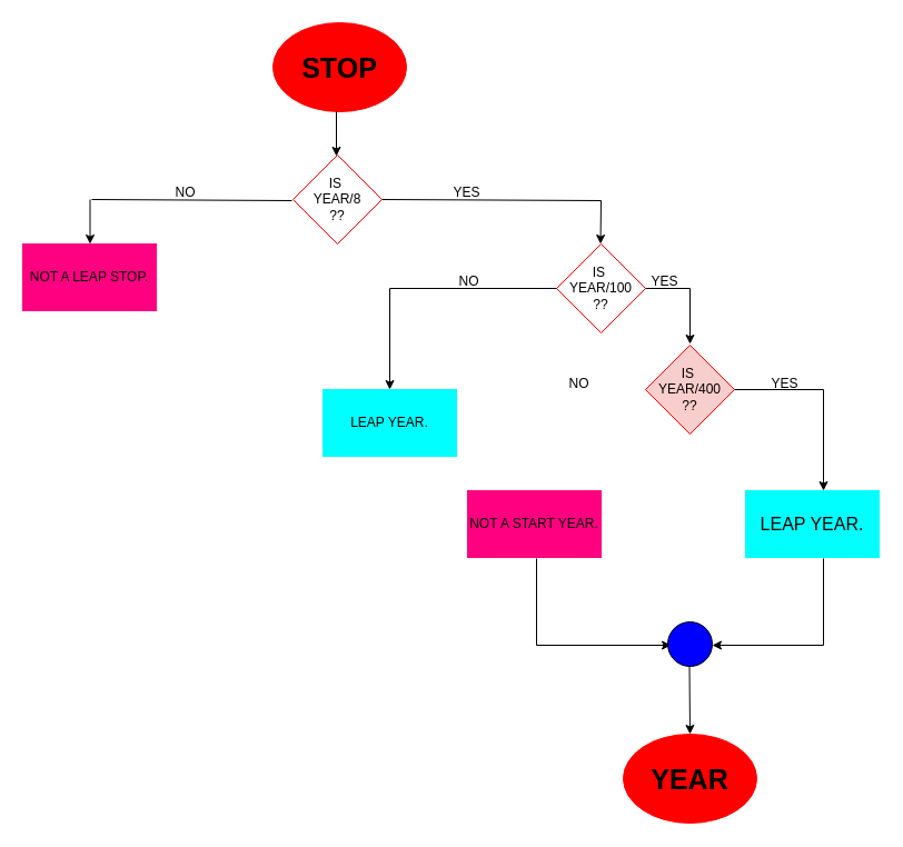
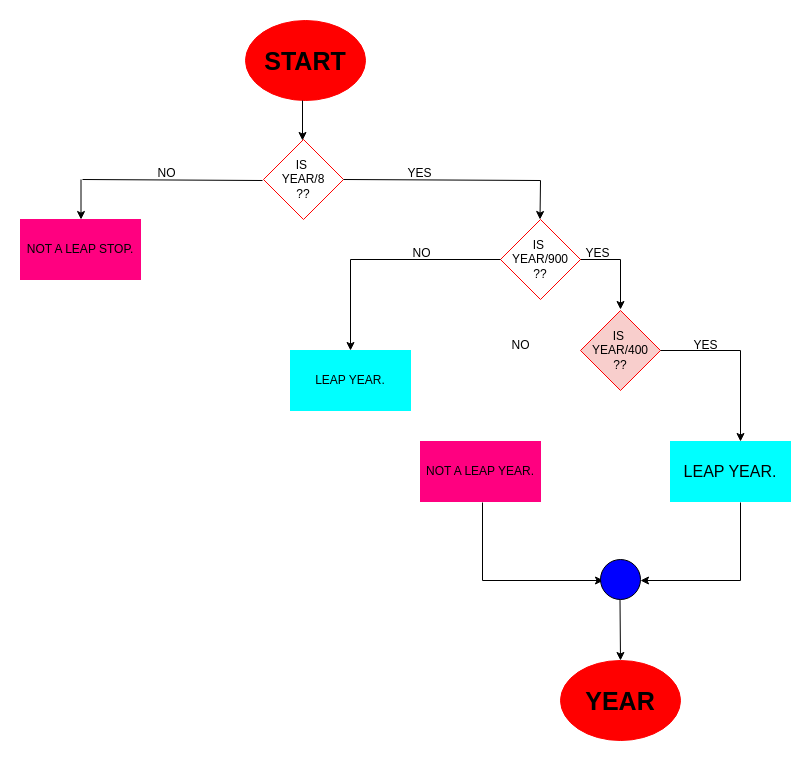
  <mxCell id="0" />
  <mxCell id="1" parent="0" />
- <mxCell id="2" value="&lt;b&gt;&lt;font style=&quot;font-size: 25px;&quot;&gt;STOP&lt;/font&gt;&lt;/b&gt;" style="ellipse;whiteSpace=wrap;html=1;strokeColor=#FF0000;fillColor=#FF0000;" vertex="1" parent="1"><mxGeometry x="245" y="20" width="120" height="80" as="geometry" /></mxCell>
+ <mxCell id="2" value="&lt;b&gt;&lt;font style=&quot;font-size: 25px;&quot;&gt;START&lt;/font&gt;&lt;/b&gt;" style="ellipse;whiteSpace=wrap;html=1;strokeColor=#FF0000;fillColor=#FF0000;" vertex="1" parent="1"><mxGeometry x="245" y="20" width="120" height="80" as="geometry" /></mxCell>
  <mxCell id="3" value="" style="endArrow=classic;html=1;rounded=0;exitX=0.5;exitY=1;exitDx=0;exitDy=0;" edge="1" parent="1"><mxGeometry width="50" height="50" relative="1" as="geometry"><mxPoint x="302" y="100" as="sourcePoint" /><mxPoint x="302" y="140" as="targetPoint" /></mxGeometry></mxCell>
  <mxCell id="4" value="IS&amp;nbsp;&lt;div&gt;YEAR/8&lt;/div&gt;&lt;div&gt;??&lt;/div&gt;" style="rhombus;whiteSpace=wrap;html=1;strokeColor=#FF0000;" vertex="1" parent="1"><mxGeometry x="263" y="139" width="80" height="80" as="geometry" /></mxCell>
  <mxCell id="5" value="" style="endArrow=classic;html=1;rounded=0;" edge="1" parent="1"><mxGeometry width="50" height="50" relative="1" as="geometry"><mxPoint x="540" y="180" as="sourcePoint" /><mxPoint x="539.5" y="219" as="targetPoint" /></mxGeometry></mxCell>
  <mxCell id="6" value="" style="endArrow=classic;html=1;rounded=0;" edge="1" parent="1"><mxGeometry width="50" height="50" relative="1" as="geometry"><mxPoint x="80.5" y="179" as="sourcePoint" /><mxPoint x="80.5" y="219" as="targetPoint" /></mxGeometry></mxCell>
  <mxCell id="7" value="" style="edgeStyle=orthogonalEdgeStyle;rounded=0;orthogonalLoop=1;jettySize=auto;html=1;" edge="1" parent="1"><mxGeometry relative="1" as="geometry"><mxPoint x="579" y="259" as="sourcePoint" /><mxPoint x="620" y="309" as="targetPoint" /><Array as="points"><mxPoint x="620" y="259" /></Array></mxGeometry></mxCell>
- <mxCell id="8" value="IS&amp;nbsp;&lt;div&gt;YEAR/100&lt;div&gt;??&lt;/div&gt;&lt;/div&gt;" style="rhombus;whiteSpace=wrap;html=1;strokeColor=#FF0000;" vertex="1" parent="1"><mxGeometry x="500" y="219" width="80" height="80" as="geometry" /></mxCell>
+ <mxCell id="8" value="IS&amp;nbsp;&lt;div&gt;YEAR/900&lt;div&gt;??&lt;/div&gt;&lt;/div&gt;" style="rhombus;whiteSpace=wrap;html=1;strokeColor=#FF0000;" vertex="1" parent="1"><mxGeometry x="500" y="219" width="80" height="80" as="geometry" /></mxCell>
  <mxCell id="9" value="" style="edgeStyle=orthogonalEdgeStyle;rounded=0;orthogonalLoop=1;jettySize=auto;html=1;exitX=0;exitY=0.5;exitDx=0;exitDy=0;" edge="1" parent="1" source="8" target="13"><mxGeometry relative="1" as="geometry" /></mxCell>
  <mxCell id="10" value="NOT A LEAP STOP." style="rounded=0;whiteSpace=wrap;html=1;fillColor=#FF0080;strokeColor=#FF0080;" vertex="1" parent="1"><mxGeometry x="20" y="219" width="120" height="60" as="geometry" /></mxCell>
  <mxCell id="11" value="" style="endArrow=none;html=1;rounded=0;exitX=1;exitY=0.5;exitDx=0;exitDy=0;" edge="1" parent="1" source="4"><mxGeometry width="50" height="50" relative="1" as="geometry"><mxPoint x="350" y="180" as="sourcePoint" /><mxPoint x="540" y="180" as="targetPoint" /></mxGeometry></mxCell>
  <mxCell id="12" value="" style="endArrow=none;html=1;rounded=0;exitX=1;exitY=0.5;exitDx=0;exitDy=0;" edge="1" parent="1"><mxGeometry width="50" height="50" relative="1" as="geometry"><mxPoint x="82" y="179" as="sourcePoint" /><mxPoint x="262" y="180" as="targetPoint" /></mxGeometry></mxCell>
  <mxCell id="13" value="LEAP YEAR." style="rounded=0;whiteSpace=wrap;html=1;fillColor=#00FFFF;strokeColor=#00FFFF;" vertex="1" parent="1"><mxGeometry x="290" y="350" width="120" height="60" as="geometry" /></mxCell>
  <mxCell id="14" value="&lt;div&gt;IS&amp;nbsp;&lt;/div&gt;YEAR/400&lt;div&gt;??&lt;/div&gt;" style="rhombus;whiteSpace=wrap;html=1;strokeColor=#FF0000;fillColor=#f8cecc;" vertex="1" parent="1"><mxGeometry x="580" y="310" width="80" height="80" as="geometry" /></mxCell>
- <mxCell id="15" value="NOT A START YEAR." style="rounded=0;whiteSpace=wrap;html=1;fillColor=#FF0080;strokeColor=#FF0080;" vertex="1" parent="1"><mxGeometry x="420" y="441" width="120" height="60" as="geometry" /></mxCell>
+ <mxCell id="15" value="NOT A LEAP YEAR." style="rounded=0;whiteSpace=wrap;html=1;fillColor=#FF0080;strokeColor=#FF0080;" vertex="1" parent="1"><mxGeometry x="420" y="441" width="120" height="60" as="geometry" /></mxCell>
  <mxCell id="16" value="&lt;font style=&quot;font-size: 16px;&quot;&gt;LEAP YEAR.&lt;/font&gt;" style="rounded=0;whiteSpace=wrap;html=1;fillColor=#00FFFF;strokeColor=#00FFFF;" vertex="1" parent="1"><mxGeometry x="670" y="441" width="120" height="60" as="geometry" /></mxCell>
  <mxCell id="17" value="" style="edgeStyle=orthogonalEdgeStyle;rounded=0;orthogonalLoop=1;jettySize=auto;html=1;exitX=1;exitY=0.5;exitDx=0;exitDy=0;" edge="1" parent="1" target="16" source="14"><mxGeometry relative="1" as="geometry"><mxPoint x="710" y="330" as="sourcePoint" /><Array as="points"><mxPoint x="740" y="350" /></Array></mxGeometry></mxCell>
  <mxCell id="18" value="" style="endArrow=classic;html=1;rounded=0;" edge="1" parent="1"><mxGeometry width="50" height="50" relative="1" as="geometry"><mxPoint x="482" y="580" as="sourcePoint" /><mxPoint x="603" y="580" as="targetPoint" /></mxGeometry></mxCell>
  <mxCell id="19" value="" style="endArrow=classic;html=1;rounded=0;" edge="1" parent="1"><mxGeometry width="50" height="50" relative="1" as="geometry"><mxPoint x="740" y="580" as="sourcePoint" /><mxPoint x="640" y="580" as="targetPoint" /></mxGeometry></mxCell>
  <mxCell id="20" value="" style="endArrow=none;html=1;rounded=0;" edge="1" parent="1"><mxGeometry width="50" height="50" relative="1" as="geometry"><mxPoint x="482" y="580" as="sourcePoint" /><mxPoint x="482" y="502" as="targetPoint" /></mxGeometry></mxCell>
  <mxCell id="21" value="" style="endArrow=none;html=1;rounded=0;" edge="1" parent="1"><mxGeometry width="50" height="50" relative="1" as="geometry"><mxPoint x="740" y="580" as="sourcePoint" /><mxPoint x="740" y="502" as="targetPoint" /></mxGeometry></mxCell>
  <mxCell id="22" value="" style="ellipse;whiteSpace=wrap;html=1;aspect=fixed;fillColor=#0000FF;" vertex="1" parent="1"><mxGeometry x="600" y="559" width="40" height="40" as="geometry" /></mxCell>
  <mxCell id="23" value="" style="endArrow=classic;html=1;rounded=0;" edge="1" parent="1"><mxGeometry width="50" height="50" relative="1" as="geometry"><mxPoint x="619.5" y="599" as="sourcePoint" /><mxPoint x="620" y="660" as="targetPoint" /></mxGeometry></mxCell>
  <mxCell id="24" value="&lt;b&gt;&lt;font style=&quot;font-size: 25px;&quot;&gt;YEAR&lt;/font&gt;&lt;/b&gt;" style="ellipse;whiteSpace=wrap;html=1;fillColor=#FF0000;strokeColor=#FF0000;" vertex="1" parent="1"><mxGeometry x="560" y="660" width="120" height="80" as="geometry" /></mxCell>
  <mxCell id="25" value="YES" style="text;html=1;align=center;verticalAlign=middle;resizable=0;points=[];autosize=1;strokeColor=none;fillColor=none;" vertex="1" parent="1"><mxGeometry x="680" y="330" width="50" height="30" as="geometry" /></mxCell>
  <mxCell id="26" value="NO" style="text;html=1;align=center;verticalAlign=middle;resizable=0;points=[];autosize=1;strokeColor=none;fillColor=none;" vertex="1" parent="1"><mxGeometry x="500" y="330" width="40" height="30" as="geometry" /></mxCell>
  <mxCell id="27" value="YES" style="text;html=1;align=center;verticalAlign=middle;resizable=0;points=[];autosize=1;strokeColor=none;fillColor=none;" vertex="1" parent="1"><mxGeometry x="572" y="238" width="50" height="30" as="geometry" /></mxCell>
  <mxCell id="28" value="NO" style="text;html=1;align=center;verticalAlign=middle;resizable=0;points=[];autosize=1;strokeColor=none;fillColor=none;" vertex="1" parent="1"><mxGeometry x="401" y="238" width="40" height="30" as="geometry" /></mxCell>
  <mxCell id="29" value="YES" style="text;html=1;align=center;verticalAlign=middle;resizable=0;points=[];autosize=1;strokeColor=none;fillColor=none;" vertex="1" parent="1"><mxGeometry x="394" y="158" width="50" height="30" as="geometry" /></mxCell>
  <mxCell id="30" value="NO" style="text;html=1;align=center;verticalAlign=middle;resizable=0;points=[];autosize=1;strokeColor=none;fillColor=none;" vertex="1" parent="1"><mxGeometry x="146" y="158" width="40" height="30" as="geometry" /></mxCell>
